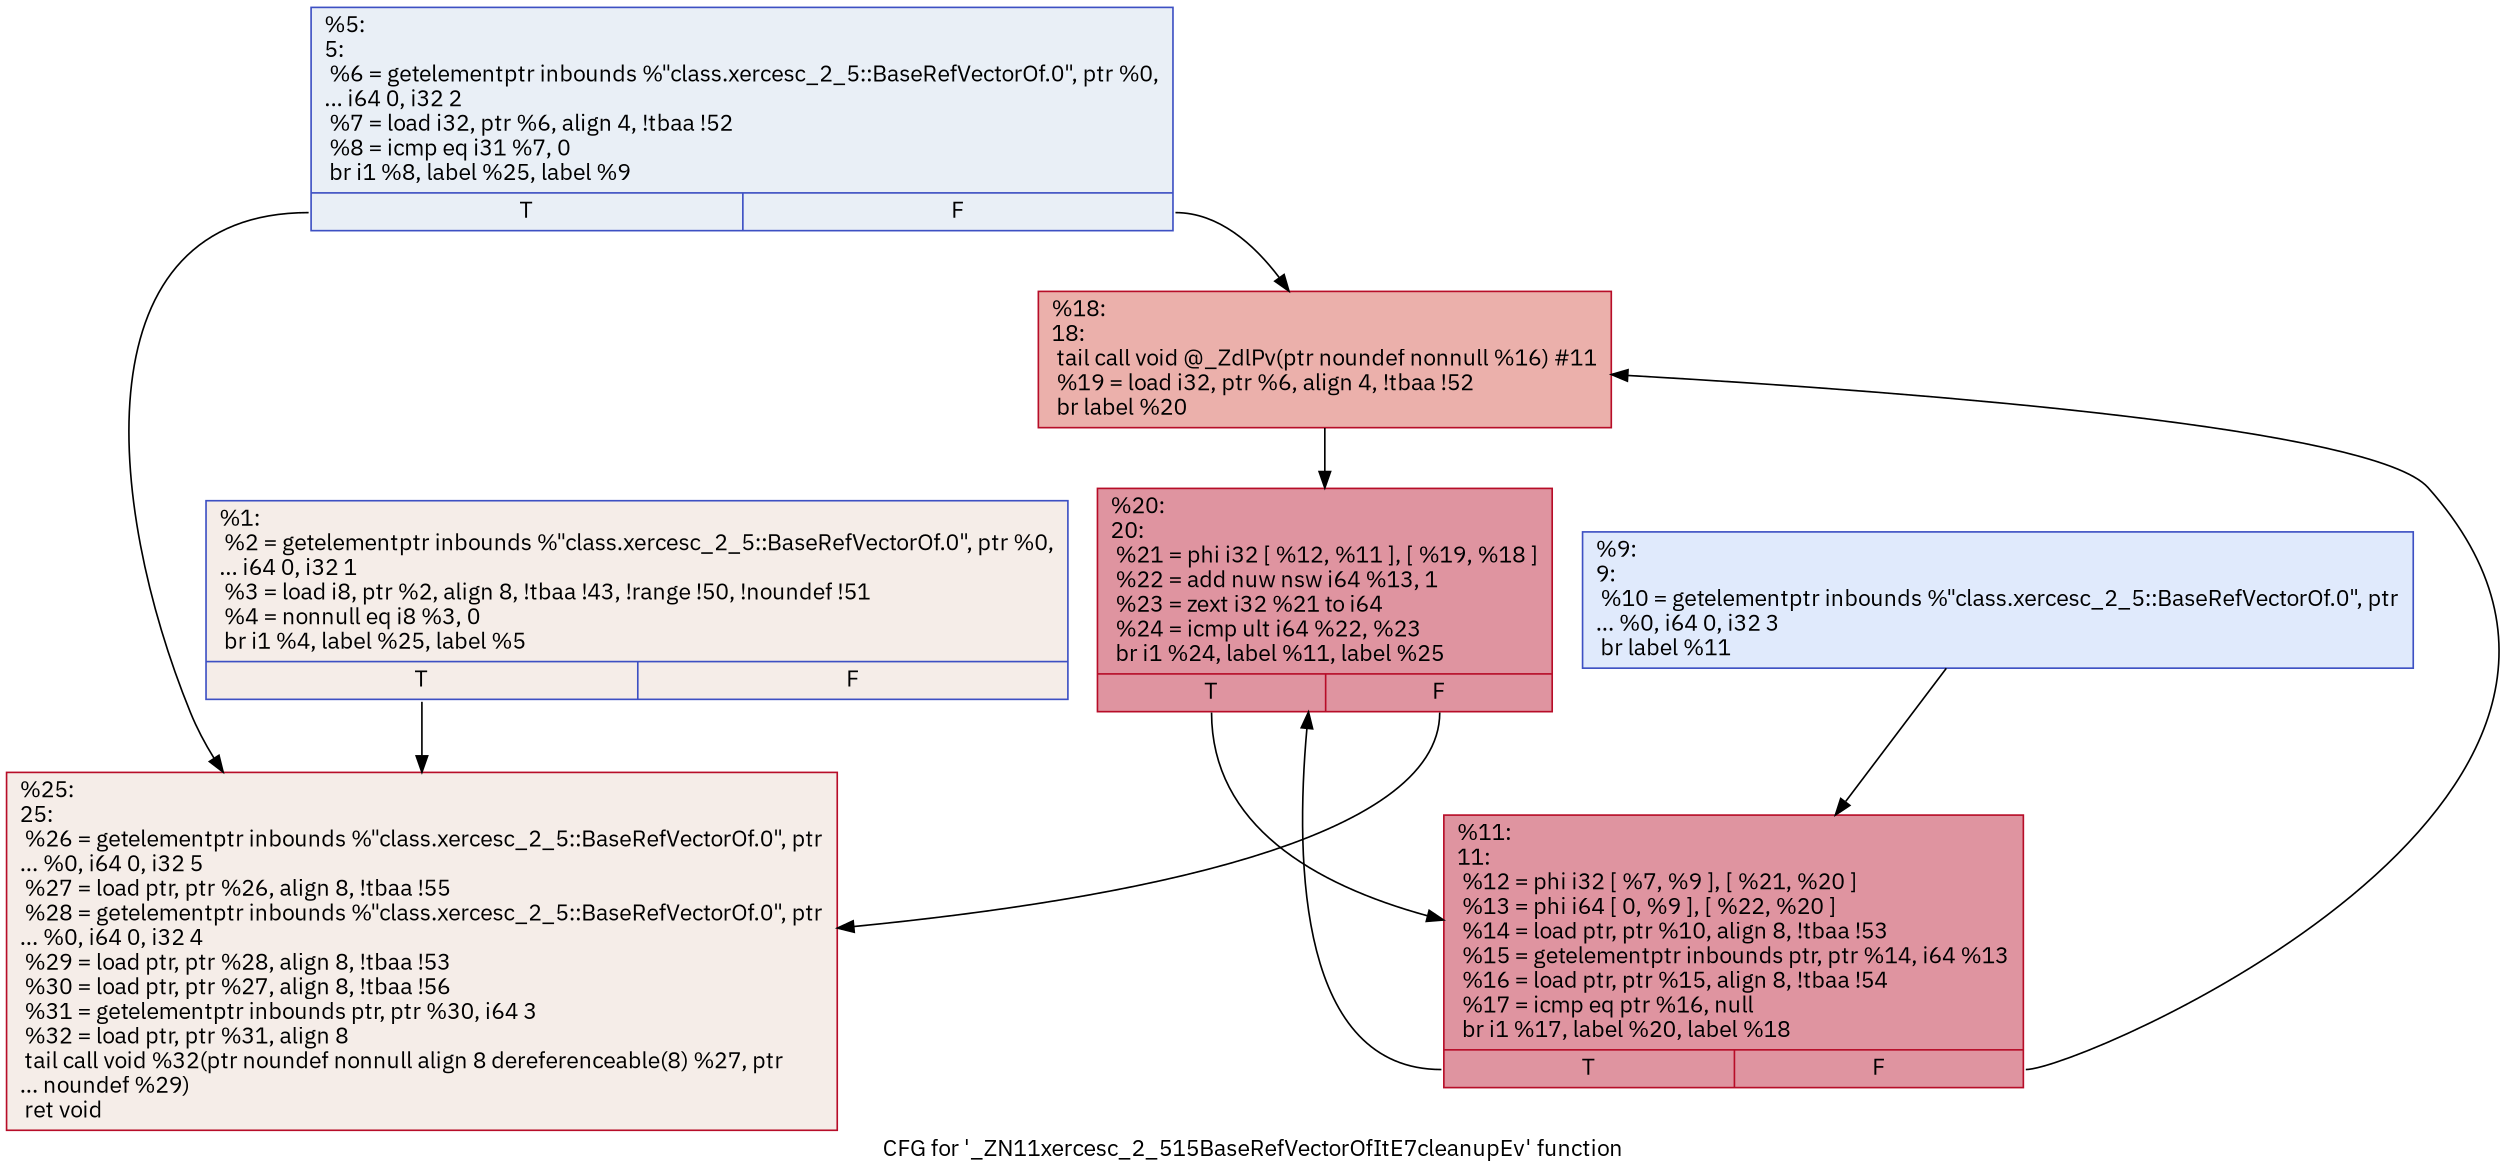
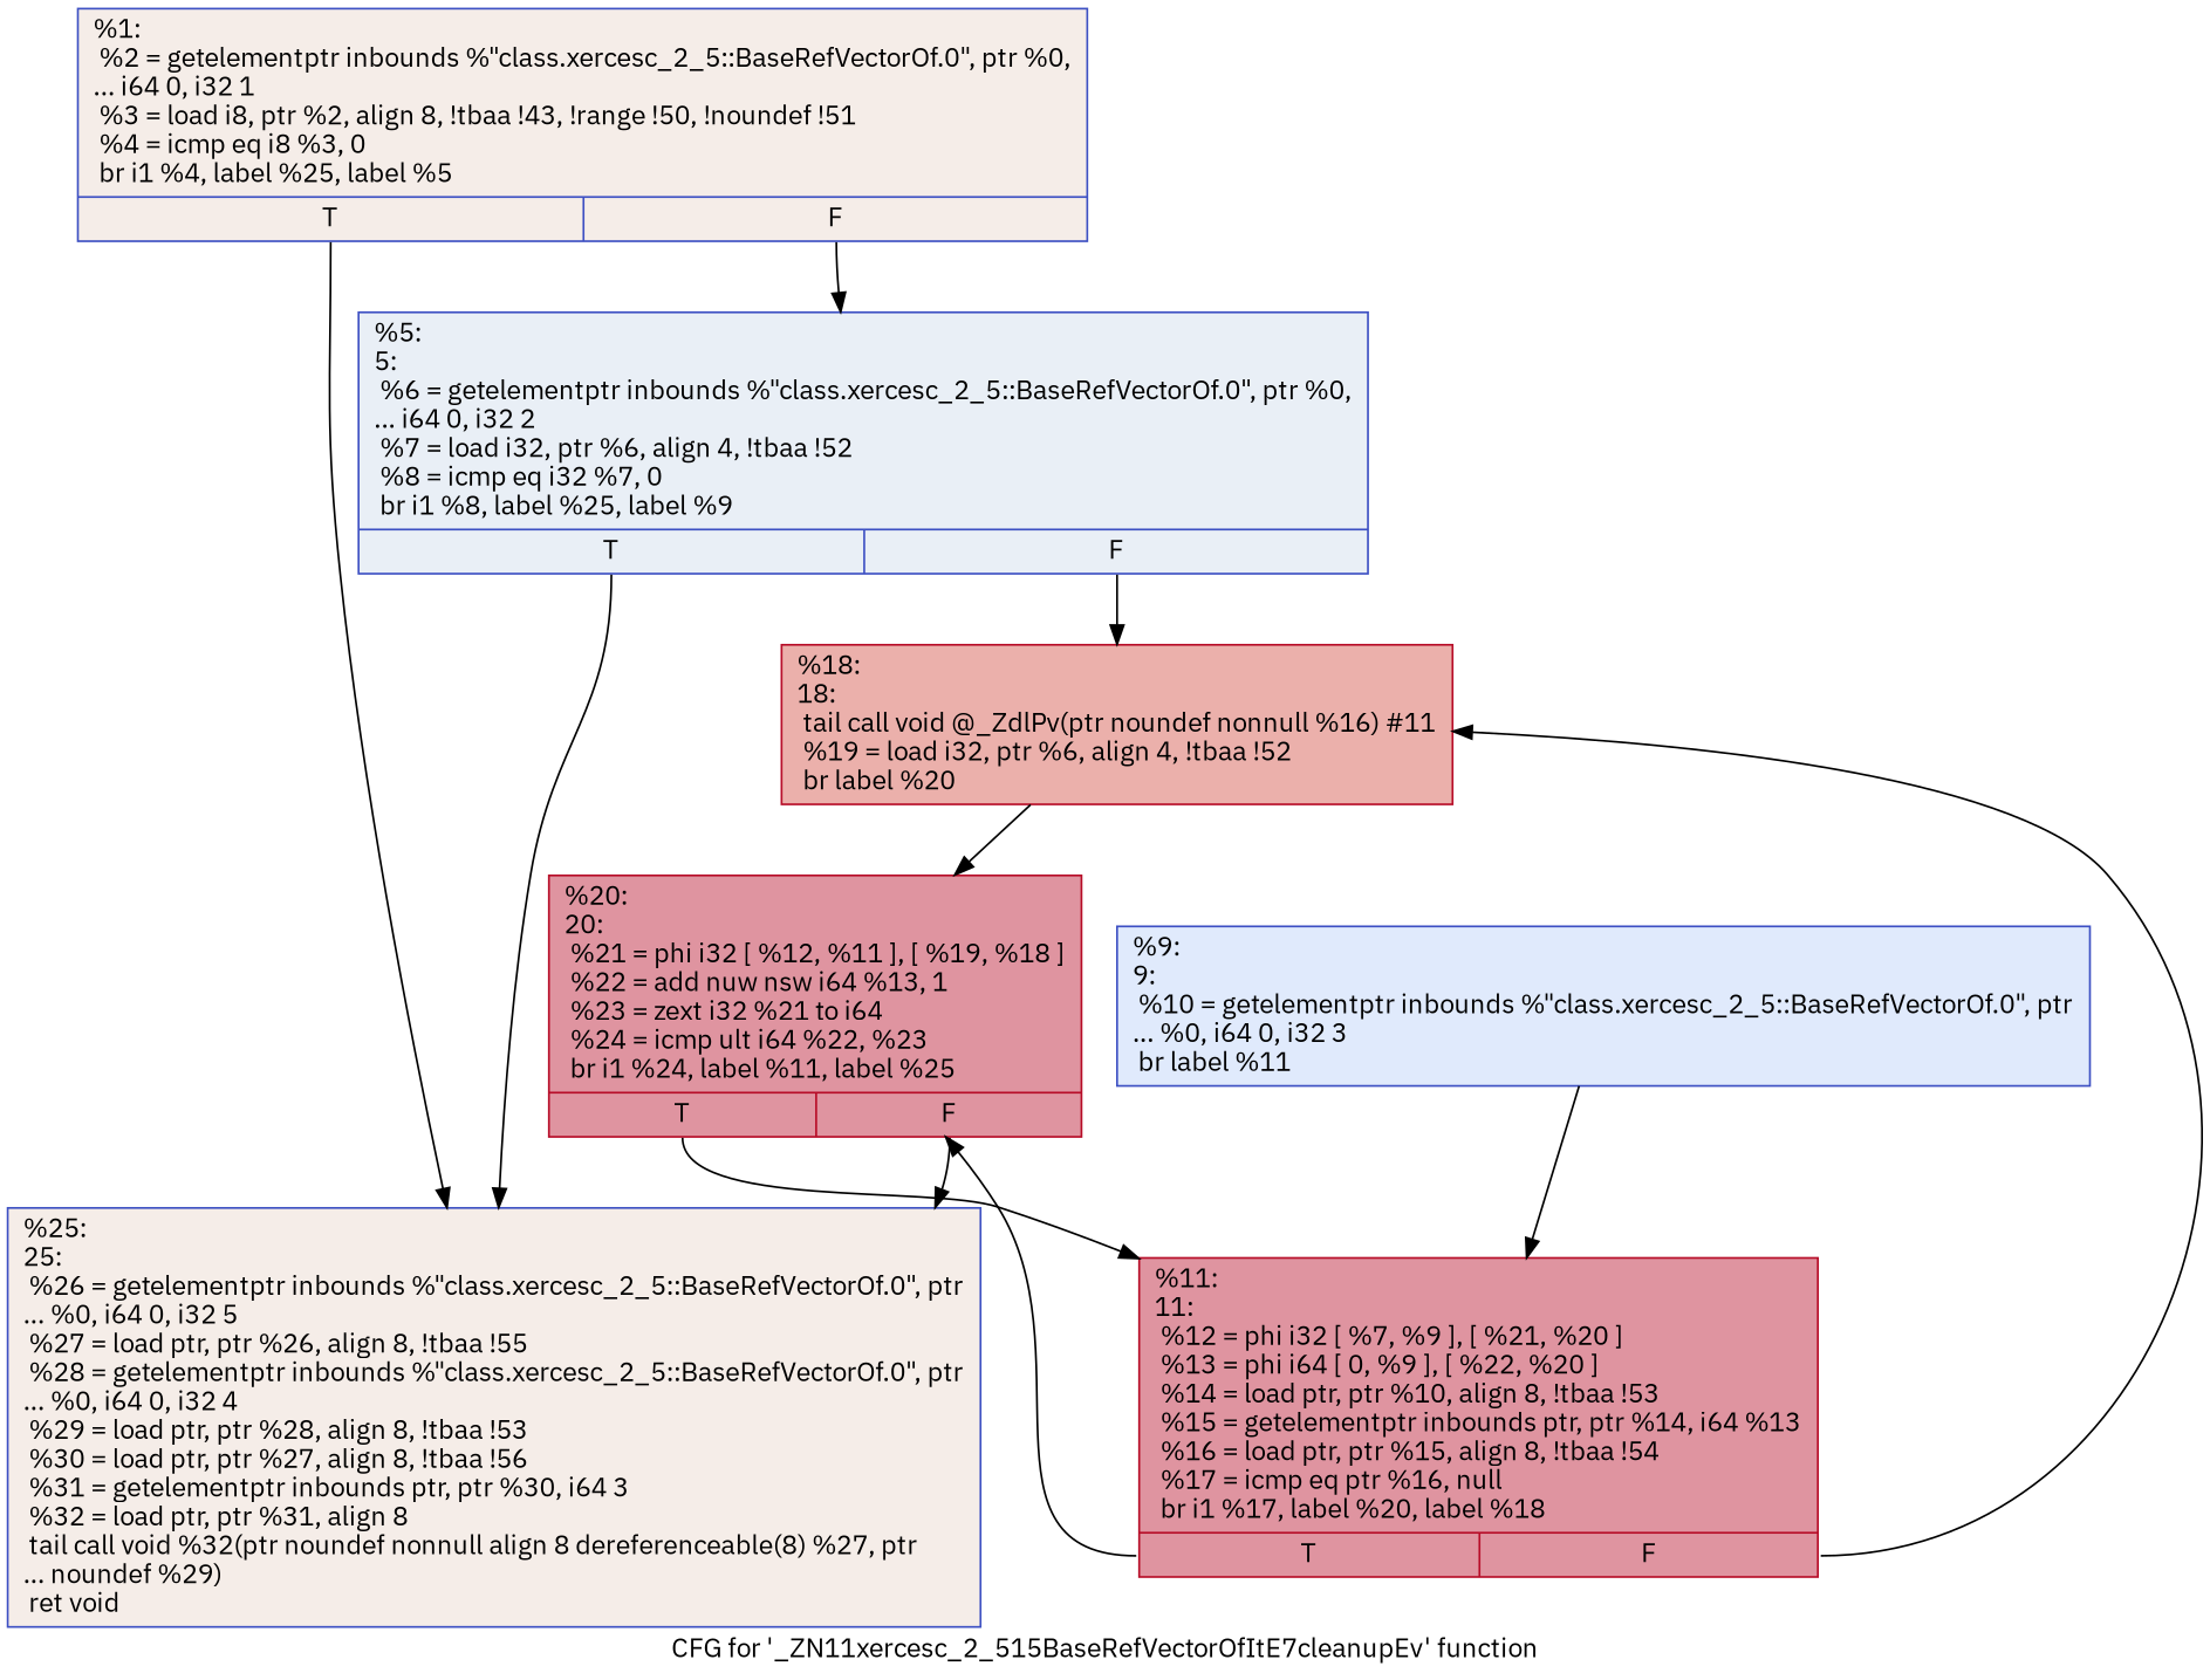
  digraph {
    fontname="IBM Plex Sans"
    label="CFG for '_ZN11xercesc_2_515BaseRefVectorOfItE7cleanupEv' function"
    node [color="#3d50c3ff" fillcolor="#e8d6cc70" fontname="IBM Plex Sans" shape=record style=filled]
    edge [fontname="IBM Plex Sans" tailport=s0]
-   n1 [label="{%1:\l  %2 = getelementptr inbounds %\"class.xercesc_2_5::BaseRefVectorOf.0\", ptr %0,\l... i64 0, i32 1\l  %3 = load i8, ptr %2, align 8, !tbaa !43, !range !50, !noundef !51\l  %4 = nonnull eq i8 %3, 0\l  br i1 %4, label %25, label %5\l|{<s0>T|<s1>F}}"]
-   n2 [color="#b70d28ff" label="{%25:\l25:                                               \l  %26 = getelementptr inbounds %\"class.xercesc_2_5::BaseRefVectorOf.0\", ptr\l... %0, i64 0, i32 5\l  %27 = load ptr, ptr %26, align 8, !tbaa !55\l  %28 = getelementptr inbounds %\"class.xercesc_2_5::BaseRefVectorOf.0\", ptr\l... %0, i64 0, i32 4\l  %29 = load ptr, ptr %28, align 8, !tbaa !53\l  %30 = load ptr, ptr %27, align 8, !tbaa !56\l  %31 = getelementptr inbounds ptr, ptr %30, i64 3\l  %32 = load ptr, ptr %31, align 8\l  tail call void %32(ptr noundef nonnull align 8 dereferenceable(8) %27, ptr\l... noundef %29)\l  ret void\l}"]
-   n3 [fillcolor="#cedaeb70" label="{%5:\l5:                                                \l  %6 = getelementptr inbounds %\"class.xercesc_2_5::BaseRefVectorOf.0\", ptr %0,\l... i64 0, i32 2\l  %7 = load i32, ptr %6, align 4, !tbaa !52\l  %8 = icmp eq i31 %7, 0\l  br i1 %8, label %25, label %9\l|{<s0>T|<s1>F}}"]
+   n1 [label="{%1:\l  %2 = getelementptr inbounds %\"class.xercesc_2_5::BaseRefVectorOf.0\", ptr %0,\l... i64 0, i32 1\l  %3 = load i8, ptr %2, align 8, !tbaa !43, !range !50, !noundef !51\l  %4 = icmp eq i8 %3, 0\l  br i1 %4, label %25, label %5\l|{<s0>T|<s1>F}}"]
+   n2 [label="{%25:\l25:                                               \l  %26 = getelementptr inbounds %\"class.xercesc_2_5::BaseRefVectorOf.0\", ptr\l... %0, i64 0, i32 5\l  %27 = load ptr, ptr %26, align 8, !tbaa !55\l  %28 = getelementptr inbounds %\"class.xercesc_2_5::BaseRefVectorOf.0\", ptr\l... %0, i64 0, i32 4\l  %29 = load ptr, ptr %28, align 8, !tbaa !53\l  %30 = load ptr, ptr %27, align 8, !tbaa !56\l  %31 = getelementptr inbounds ptr, ptr %30, i64 3\l  %32 = load ptr, ptr %31, align 8\l  tail call void %32(ptr noundef nonnull align 8 dereferenceable(8) %27, ptr\l... noundef %29)\l  ret void\l}"]
+   n3 [fillcolor="#cedaeb70" label="{%5:\l5:                                                \l  %6 = getelementptr inbounds %\"class.xercesc_2_5::BaseRefVectorOf.0\", ptr %0,\l... i64 0, i32 2\l  %7 = load i32, ptr %6, align 4, !tbaa !52\l  %8 = icmp eq i32 %7, 0\l  br i1 %8, label %25, label %9\l|{<s0>T|<s1>F}}"]
    n4 [color="#b70d28ff" fillcolor="#d24b4070" label="{%18:\l18:                                               \l  tail call void @_ZdlPv(ptr noundef nonnull %16) #11\l  %19 = load i32, ptr %6, align 4, !tbaa !52\l  br label %20\l}"]
    n5 [fillcolor="#b9d0f970" label="{%9:\l9:                                                \l  %10 = getelementptr inbounds %\"class.xercesc_2_5::BaseRefVectorOf.0\", ptr\l... %0, i64 0, i32 3\l  br label %11\l}"]
    n6 [color="#b70d28ff" fillcolor="#b70d2870" label="{%11:\l11:                                               \l  %12 = phi i32 [ %7, %9 ], [ %21, %20 ]\l  %13 = phi i64 [ 0, %9 ], [ %22, %20 ]\l  %14 = load ptr, ptr %10, align 8, !tbaa !53\l  %15 = getelementptr inbounds ptr, ptr %14, i64 %13\l  %16 = load ptr, ptr %15, align 8, !tbaa !54\l  %17 = icmp eq ptr %16, null\l  br i1 %17, label %20, label %18\l|{<s0>T|<s1>F}}"]
    n7 [color="#b70d28ff" fillcolor="#b70d2870" label="{%20:\l20:                                               \l  %21 = phi i32 [ %12, %11 ], [ %19, %18 ]\l  %22 = add nuw nsw i64 %13, 1\l  %23 = zext i32 %21 to i64\l  %24 = icmp ult i64 %22, %23\l  br i1 %24, label %11, label %25\l|{<s0>T|<s1>F}}"]
    n1 -> n2
+   n1 -> n3 [tailport=s1]
    n3 -> n2
    n3 -> n4 [tailport=s1]
    n4 -> n7
    n5 -> n6
    n6 -> n4 [tailport=s1]
    n6 -> n7
    n7 -> n2 [tailport=s1]
    n7 -> n6
  }
